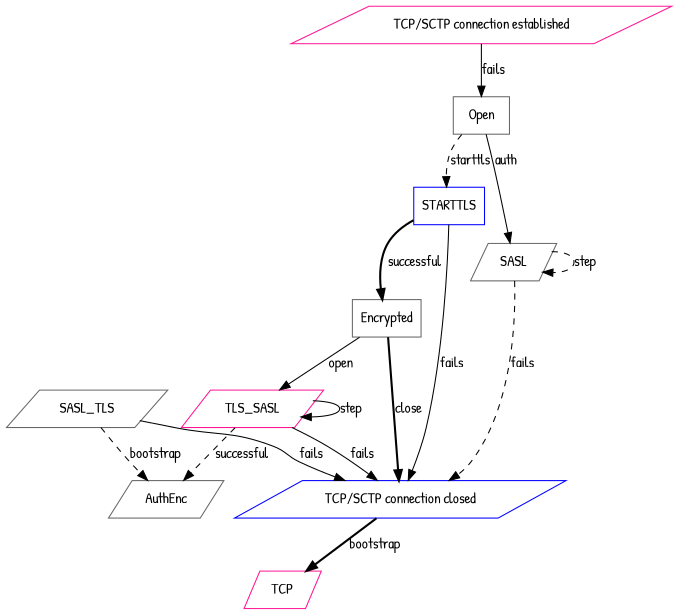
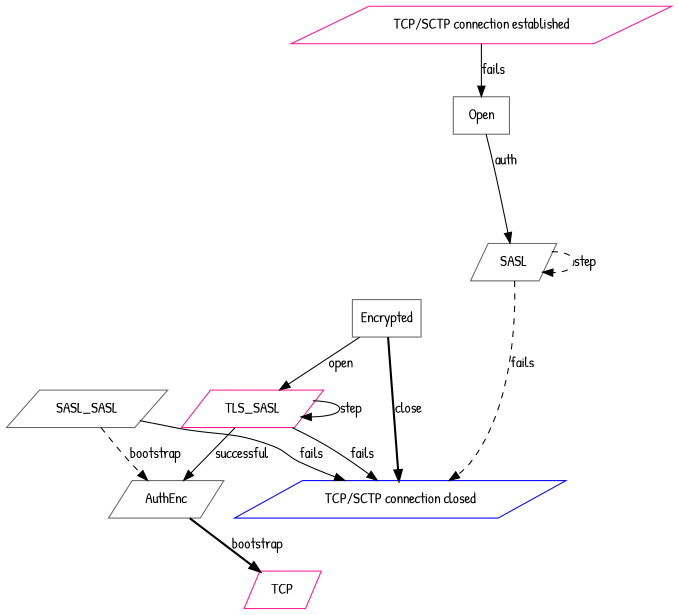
  strict digraph {
    fontname="Patrick Hand"
    node [color=gray40 fontname="Patrick Hand" shape=parallelogram]
    edge [fontname="Patrick Hand" style=solid]
    n1 [color=deeppink label="TCP/SCTP connection established"]
    Open [shape=box]
    SASL
-   STARTTLS [color=blue shape=box]
    n5 [color=blue label="TCP/SCTP connection closed"]
    Encrypted [shape=box]
-   SASL_TLS
+   SASL_TLS [label=SASL_SASL]
    AuthEnc
    n9 [color=deeppink label=TCP]
    TLS_SASL [color=deeppink]
    n1 -> Open [label=fails]
    Open -> SASL [label=auth]
-   Open -> STARTTLS [label=starttls style=dashed]
    SASL -> SASL [label=step style=dashed]
    SASL -> n5 [label=fails style=dashed]
-   STARTTLS -> n5 [label=fails]
-   STARTTLS -> Encrypted [label=successful style=bold]
    Encrypted -> n5 [label=close style=bold]
    Encrypted -> TLS_SASL [label=open]
    SASL_TLS -> n5 [label=fails]
    SASL_TLS -> AuthEnc [label=bootstrap style=dashed]
-   n5 -> n9 [label=bootstrap style=bold]
+   AuthEnc -> n9 [label=bootstrap style=bold]
    TLS_SASL -> n5 [label=fails]
-   TLS_SASL -> AuthEnc [label=successful style=dashed]
+   TLS_SASL -> AuthEnc [label=successful]
    TLS_SASL -> TLS_SASL [label=step]
  }
